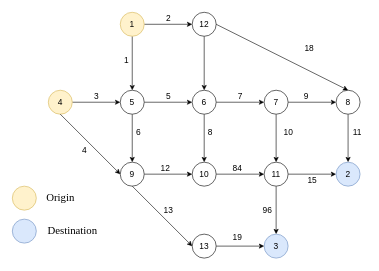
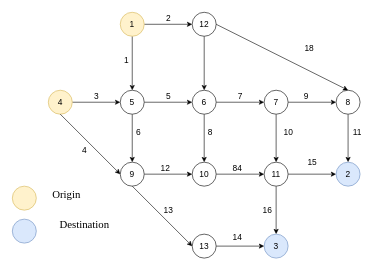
  <mxCell id="0" />
  <mxCell id="1" parent="0" />
  <mxCell id="2" value="" style="edgeStyle=orthogonalEdgeStyle;rounded=0;orthogonalLoop=1;jettySize=auto;html=1;fontSize=14;" edge="1" parent="1" source="3" target="6"><mxGeometry relative="1" as="geometry" /></mxCell>
  <mxCell id="3" value="&lt;font style=&quot;font-size: 14px&quot;&gt;4&lt;/font&gt;" style="ellipse;whiteSpace=wrap;html=1;aspect=fixed;fillColor=#fff2cc;strokeColor=#d6b656;" vertex="1" parent="1"><mxGeometry x="80" y="150" width="40" height="40" as="geometry" /></mxCell>
  <mxCell id="4" value="" style="edgeStyle=orthogonalEdgeStyle;rounded=0;orthogonalLoop=1;jettySize=auto;html=1;fontSize=14;" edge="1" parent="1" source="6" target="8"><mxGeometry relative="1" as="geometry" /></mxCell>
  <mxCell id="5" value="" style="edgeStyle=orthogonalEdgeStyle;rounded=0;orthogonalLoop=1;jettySize=auto;html=1;fontSize=14;" edge="1" parent="1" source="6" target="18"><mxGeometry relative="1" as="geometry" /></mxCell>
  <mxCell id="6" value="&lt;font style=&quot;font-size: 14px&quot;&gt;5&lt;/font&gt;" style="ellipse;whiteSpace=wrap;html=1;aspect=fixed;" vertex="1" parent="1"><mxGeometry x="200" y="150" width="40" height="40" as="geometry" /></mxCell>
  <mxCell id="7" value="" style="edgeStyle=orthogonalEdgeStyle;rounded=0;orthogonalLoop=1;jettySize=auto;html=1;fontSize=14;" edge="1" parent="1" source="8" target="14"><mxGeometry relative="1" as="geometry" /></mxCell>
  <mxCell id="8" value="&lt;font style=&quot;font-size: 14px&quot;&gt;9&lt;/font&gt;" style="ellipse;whiteSpace=wrap;html=1;aspect=fixed;" vertex="1" parent="1"><mxGeometry x="200" y="270" width="40" height="40" as="geometry" /></mxCell>
  <mxCell id="9" value="3" style="text;html=1;align=center;verticalAlign=middle;resizable=0;points=[];autosize=1;strokeColor=none;fillColor=none;fontSize=14;" vertex="1" parent="1"><mxGeometry x="150" y="150" width="20" height="20" as="geometry" /></mxCell>
  <mxCell id="10" value="6" style="text;html=1;align=center;verticalAlign=middle;resizable=0;points=[];autosize=1;strokeColor=none;fillColor=none;fontSize=14;" vertex="1" parent="1"><mxGeometry x="220" y="210" width="20" height="20" as="geometry" /></mxCell>
  <mxCell id="11" value="" style="endArrow=classic;html=1;rounded=0;fontSize=14;exitX=0.5;exitY=1;exitDx=0;exitDy=0;entryX=0;entryY=0.5;entryDx=0;entryDy=0;" edge="1" parent="1" source="3" target="8"><mxGeometry width="50" height="50" relative="1" as="geometry"><mxPoint x="190" y="340" as="sourcePoint" /><mxPoint x="240" y="290" as="targetPoint" /></mxGeometry></mxCell>
  <mxCell id="12" value="4" style="text;html=1;align=center;verticalAlign=middle;resizable=0;points=[];autosize=1;strokeColor=none;fillColor=none;fontSize=14;" vertex="1" parent="1"><mxGeometry x="130" y="240" width="20" height="20" as="geometry" /></mxCell>
  <mxCell id="13" value="" style="edgeStyle=orthogonalEdgeStyle;rounded=0;orthogonalLoop=1;jettySize=auto;html=1;fontSize=14;" edge="1" parent="1" source="14" target="27"><mxGeometry relative="1" as="geometry" /></mxCell>
  <mxCell id="14" value="&lt;font style=&quot;font-size: 14px&quot;&gt;10&lt;/font&gt;" style="ellipse;whiteSpace=wrap;html=1;aspect=fixed;" vertex="1" parent="1"><mxGeometry x="320" y="270" width="40" height="40" as="geometry" /></mxCell>
  <mxCell id="15" value="12" style="text;html=1;align=center;verticalAlign=middle;resizable=0;points=[];autosize=1;strokeColor=none;fillColor=none;fontSize=14;" vertex="1" parent="1"><mxGeometry x="260" y="270" width="30" height="20" as="geometry" /></mxCell>
  <mxCell id="16" value="" style="edgeStyle=orthogonalEdgeStyle;rounded=0;orthogonalLoop=1;jettySize=auto;html=1;fontSize=14;" edge="1" parent="1" source="18" target="14"><mxGeometry relative="1" as="geometry" /></mxCell>
  <mxCell id="17" value="" style="edgeStyle=orthogonalEdgeStyle;rounded=0;orthogonalLoop=1;jettySize=auto;html=1;fontSize=14;" edge="1" parent="1" source="18" target="23"><mxGeometry relative="1" as="geometry" /></mxCell>
  <mxCell id="18" value="&lt;font style=&quot;font-size: 14px&quot;&gt;6&lt;/font&gt;" style="ellipse;whiteSpace=wrap;html=1;aspect=fixed;" vertex="1" parent="1"><mxGeometry x="320" y="150" width="40" height="40" as="geometry" /></mxCell>
  <mxCell id="19" value="5" style="text;html=1;align=center;verticalAlign=middle;resizable=0;points=[];autosize=1;strokeColor=none;fillColor=none;fontSize=14;" vertex="1" parent="1"><mxGeometry x="270" y="150" width="20" height="20" as="geometry" /></mxCell>
  <mxCell id="20" value="8" style="text;html=1;align=center;verticalAlign=middle;resizable=0;points=[];autosize=1;strokeColor=none;fillColor=none;fontSize=14;" vertex="1" parent="1"><mxGeometry x="340" y="210" width="20" height="20" as="geometry" /></mxCell>
  <mxCell id="21" value="" style="edgeStyle=orthogonalEdgeStyle;rounded=0;orthogonalLoop=1;jettySize=auto;html=1;fontSize=14;" edge="1" parent="1" source="23" target="27"><mxGeometry relative="1" as="geometry" /></mxCell>
  <mxCell id="22" value="" style="edgeStyle=orthogonalEdgeStyle;rounded=0;orthogonalLoop=1;jettySize=auto;html=1;fontSize=14;" edge="1" parent="1" source="23" target="38"><mxGeometry relative="1" as="geometry" /></mxCell>
  <mxCell id="23" value="&lt;font style=&quot;font-size: 14px&quot;&gt;7&lt;/font&gt;" style="ellipse;whiteSpace=wrap;html=1;aspect=fixed;" vertex="1" parent="1"><mxGeometry x="440" y="150" width="40" height="40" as="geometry" /></mxCell>
  <mxCell id="24" value="7" style="text;html=1;align=center;verticalAlign=middle;resizable=0;points=[];autosize=1;strokeColor=none;fillColor=none;fontSize=14;" vertex="1" parent="1"><mxGeometry x="390" y="150" width="20" height="20" as="geometry" /></mxCell>
  <mxCell id="25" value="" style="edgeStyle=orthogonalEdgeStyle;rounded=0;orthogonalLoop=1;jettySize=auto;html=1;fontSize=14;" edge="1" parent="1" source="27" target="42"><mxGeometry relative="1" as="geometry" /></mxCell>
  <mxCell id="26" value="" style="edgeStyle=orthogonalEdgeStyle;rounded=0;orthogonalLoop=1;jettySize=auto;html=1;fontSize=14;" edge="1" parent="1" source="27" target="44"><mxGeometry relative="1" as="geometry" /></mxCell>
  <mxCell id="27" value="&lt;font style=&quot;font-size: 14px&quot;&gt;11&lt;/font&gt;" style="ellipse;whiteSpace=wrap;html=1;aspect=fixed;" vertex="1" parent="1"><mxGeometry x="440" y="270" width="40" height="40" as="geometry" /></mxCell>
  <mxCell id="28" value="84" style="text;html=1;align=center;verticalAlign=middle;resizable=0;points=[];autosize=1;strokeColor=none;fillColor=none;fontSize=14;" vertex="1" parent="1"><mxGeometry x="380" y="270" width="30" height="20" as="geometry" /></mxCell>
  <mxCell id="29" value="10" style="text;html=1;align=center;verticalAlign=middle;resizable=0;points=[];autosize=1;strokeColor=none;fillColor=none;fontSize=14;rotation=0;" vertex="1" parent="1"><mxGeometry x="465" y="210" width="30" height="20" as="geometry" /></mxCell>
  <mxCell id="30" value="" style="edgeStyle=orthogonalEdgeStyle;rounded=0;orthogonalLoop=1;jettySize=auto;html=1;fontSize=14;" edge="1" parent="1" source="32" target="6"><mxGeometry relative="1" as="geometry" /></mxCell>
  <mxCell id="31" value="" style="edgeStyle=orthogonalEdgeStyle;rounded=0;orthogonalLoop=1;jettySize=auto;html=1;fontSize=14;" edge="1" parent="1" source="32" target="35"><mxGeometry relative="1" as="geometry" /></mxCell>
  <mxCell id="32" value="&lt;font style=&quot;font-size: 14px&quot;&gt;1&lt;/font&gt;" style="ellipse;whiteSpace=wrap;html=1;aspect=fixed;fillColor=#fff2cc;strokeColor=#d6b656;" vertex="1" parent="1"><mxGeometry x="200" y="20" width="40" height="40" as="geometry" /></mxCell>
  <mxCell id="33" value="1" style="text;html=1;align=center;verticalAlign=middle;resizable=0;points=[];autosize=1;strokeColor=none;fillColor=none;fontSize=14;" vertex="1" parent="1"><mxGeometry x="200" y="90" width="20" height="20" as="geometry" /></mxCell>
  <mxCell id="34" value="" style="edgeStyle=orthogonalEdgeStyle;rounded=0;orthogonalLoop=1;jettySize=auto;html=1;fontSize=14;" edge="1" parent="1" source="35" target="18"><mxGeometry relative="1" as="geometry" /></mxCell>
  <mxCell id="35" value="&lt;font style=&quot;font-size: 14px&quot;&gt;12&lt;/font&gt;" style="ellipse;whiteSpace=wrap;html=1;aspect=fixed;" vertex="1" parent="1"><mxGeometry x="320" y="20" width="40" height="40" as="geometry" /></mxCell>
  <mxCell id="36" value="2" style="text;html=1;align=center;verticalAlign=middle;resizable=0;points=[];autosize=1;strokeColor=none;fillColor=none;fontSize=14;" vertex="1" parent="1"><mxGeometry x="270" y="20" width="20" height="20" as="geometry" /></mxCell>
  <mxCell id="37" value="" style="edgeStyle=orthogonalEdgeStyle;rounded=0;orthogonalLoop=1;jettySize=auto;html=1;fontSize=14;" edge="1" parent="1" source="38" target="44"><mxGeometry relative="1" as="geometry" /></mxCell>
  <mxCell id="38" value="&lt;span style=&quot;font-size: 14px&quot;&gt;8&lt;/span&gt;" style="ellipse;whiteSpace=wrap;html=1;aspect=fixed;" vertex="1" parent="1"><mxGeometry x="560" y="150" width="40" height="40" as="geometry" /></mxCell>
  <mxCell id="39" value="9" style="text;html=1;align=center;verticalAlign=middle;resizable=0;points=[];autosize=1;strokeColor=none;fillColor=none;fontSize=14;" vertex="1" parent="1"><mxGeometry x="500" y="150" width="20" height="20" as="geometry" /></mxCell>
  <mxCell id="40" value="" style="endArrow=classic;html=1;rounded=0;fontSize=14;exitX=1;exitY=0.5;exitDx=0;exitDy=0;entryX=0.5;entryY=0;entryDx=0;entryDy=0;" edge="1" parent="1" source="35" target="38"><mxGeometry width="50" height="50" relative="1" as="geometry"><mxPoint x="430" y="100" as="sourcePoint" /><mxPoint x="480" y="50" as="targetPoint" /></mxGeometry></mxCell>
  <mxCell id="41" value="18" style="text;html=1;align=center;verticalAlign=middle;resizable=0;points=[];autosize=1;strokeColor=none;fillColor=none;fontSize=14;" vertex="1" parent="1"><mxGeometry x="500" y="70" width="30" height="20" as="geometry" /></mxCell>
  <mxCell id="42" value="&lt;font style=&quot;font-size: 14px&quot;&gt;3&lt;/font&gt;" style="ellipse;whiteSpace=wrap;html=1;aspect=fixed;fillColor=#dae8fc;strokeColor=#6c8ebf;" vertex="1" parent="1"><mxGeometry x="440" y="390" width="40" height="40" as="geometry" /></mxCell>
- <mxCell id="43" value="96" style="text;html=1;align=center;verticalAlign=middle;resizable=0;points=[];autosize=1;strokeColor=none;fillColor=none;fontSize=14;" vertex="1" parent="1"><mxGeometry x="430" y="340" width="30" height="20" as="geometry" /></mxCell>
+ <mxCell id="43" value="16" style="text;html=1;align=center;verticalAlign=middle;resizable=0;points=[];autosize=1;strokeColor=none;fillColor=none;fontSize=14;" vertex="1" parent="1"><mxGeometry x="430" y="340" width="30" height="20" as="geometry" /></mxCell>
  <mxCell id="44" value="&lt;font style=&quot;font-size: 14px&quot;&gt;2&lt;/font&gt;" style="ellipse;whiteSpace=wrap;html=1;aspect=fixed;fillColor=#dae8fc;strokeColor=#6c8ebf;" vertex="1" parent="1"><mxGeometry x="560" y="270" width="40" height="40" as="geometry" /></mxCell>
- <mxCell id="45" value="15" style="text;html=1;align=center;verticalAlign=middle;resizable=0;points=[];autosize=1;strokeColor=none;fillColor=none;fontSize=14;" vertex="1" parent="1"><mxGeometry x="505" y="290" width="30" height="20" as="geometry" /></mxCell>
+ <mxCell id="45" value="15" style="text;html=1;align=center;verticalAlign=middle;resizable=0;points=[];autosize=1;strokeColor=none;fillColor=none;fontSize=14;" vertex="1" parent="1"><mxGeometry x="505" y="260" width="30" height="20" as="geometry" /></mxCell>
  <mxCell id="46" value="11" style="text;html=1;align=center;verticalAlign=middle;resizable=0;points=[];autosize=1;strokeColor=none;fillColor=none;fontSize=14;" vertex="1" parent="1"><mxGeometry x="580" y="210" width="30" height="20" as="geometry" /></mxCell>
  <mxCell id="47" value="" style="edgeStyle=orthogonalEdgeStyle;rounded=0;orthogonalLoop=1;jettySize=auto;html=1;fontSize=14;" edge="1" parent="1" source="48" target="42"><mxGeometry relative="1" as="geometry" /></mxCell>
  <mxCell id="48" value="&lt;font style=&quot;font-size: 14px&quot;&gt;13&lt;/font&gt;" style="ellipse;whiteSpace=wrap;html=1;aspect=fixed;" vertex="1" parent="1"><mxGeometry x="320" y="390" width="40" height="40" as="geometry" /></mxCell>
- <mxCell id="49" value="19" style="text;html=1;align=center;verticalAlign=middle;resizable=0;points=[];autosize=1;strokeColor=none;fillColor=none;fontSize=14;" vertex="1" parent="1"><mxGeometry x="380" y="385" width="30" height="20" as="geometry" /></mxCell>
+ <mxCell id="49" value="14" style="text;html=1;align=center;verticalAlign=middle;resizable=0;points=[];autosize=1;strokeColor=none;fillColor=none;fontSize=14;" vertex="1" parent="1"><mxGeometry x="380" y="385" width="30" height="20" as="geometry" /></mxCell>
  <mxCell id="50" value="" style="endArrow=classic;html=1;rounded=0;fontSize=14;entryX=0;entryY=0.5;entryDx=0;entryDy=0;exitX=0.5;exitY=1;exitDx=0;exitDy=0;" edge="1" parent="1" source="8" target="48"><mxGeometry width="50" height="50" relative="1" as="geometry"><mxPoint x="205" y="385" as="sourcePoint" /><mxPoint x="255" y="335" as="targetPoint" /></mxGeometry></mxCell>
  <mxCell id="51" value="13" style="text;html=1;align=center;verticalAlign=middle;resizable=0;points=[];autosize=1;strokeColor=none;fillColor=none;fontSize=14;" vertex="1" parent="1"><mxGeometry x="265" y="340" width="30" height="20" as="geometry" /></mxCell>
  <mxCell id="52" value="" style="ellipse;whiteSpace=wrap;html=1;aspect=fixed;fillColor=#fff2cc;strokeColor=#d6b656;" vertex="1" parent="1"><mxGeometry x="20" y="310" width="40" height="40" as="geometry" /></mxCell>
- <mxCell id="53" value="&lt;font face=&quot;Times New Roman&quot; style=&quot;font-size: 18px&quot;&gt;Origin&lt;/font&gt;" style="text;html=1;align=center;verticalAlign=middle;resizable=0;points=[];autosize=1;strokeColor=none;fillColor=none;fontSize=14;" vertex="1" parent="1"><mxGeometry x="70" y="320" width="60" height="20" as="geometry" /></mxCell>
+ <mxCell id="53" value="&lt;font face=&quot;Times New Roman&quot; style=&quot;font-size: 18px&quot;&gt;Origin&lt;/font&gt;" style="text;html=1;align=center;verticalAlign=middle;resizable=0;points=[];autosize=1;strokeColor=none;fillColor=none;fontSize=14;" vertex="1" parent="1"><mxGeometry x="80" y="315" width="60" height="20" as="geometry" /></mxCell>
  <mxCell id="54" value="" style="ellipse;whiteSpace=wrap;html=1;aspect=fixed;fillColor=#dae8fc;strokeColor=#6c8ebf;" vertex="1" parent="1"><mxGeometry x="20" y="365" width="40" height="40" as="geometry" /></mxCell>
- <mxCell id="55" value="&lt;font face=&quot;Times New Roman&quot; style=&quot;font-size: 18px&quot;&gt;Destination&lt;/font&gt;" style="text;html=1;align=center;verticalAlign=middle;resizable=0;points=[];autosize=1;strokeColor=none;fillColor=none;fontSize=14;" vertex="1" parent="1"><mxGeometry x="70" y="375" width="100" height="20" as="geometry" /></mxCell>
+ <mxCell id="55" value="&lt;font face=&quot;Times New Roman&quot; style=&quot;font-size: 18px&quot;&gt;Destination&lt;/font&gt;" style="text;html=1;align=center;verticalAlign=middle;resizable=0;points=[];autosize=1;strokeColor=none;fillColor=none;fontSize=14;" vertex="1" parent="1"><mxGeometry x="90" y="365" width="100" height="20" as="geometry" /></mxCell>
